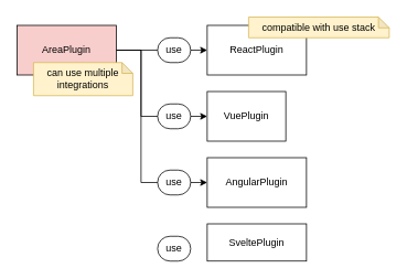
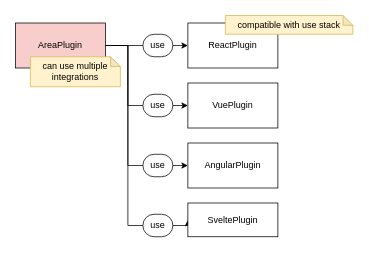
  <mxCell id="0" />
  <mxCell id="1" parent="0" />
  <mxCell id="2" style="edgeStyle=orthogonalEdgeStyle;rounded=0;orthogonalLoop=1;jettySize=auto;html=1;exitX=1;exitY=0.5;exitDx=0;exitDy=0;entryX=0;entryY=0.5;entryDx=0;entryDy=0;" parent="1" source="6" target="7" edge="1"><mxGeometry relative="1" as="geometry" /></mxCell>
  <mxCell id="3" style="edgeStyle=orthogonalEdgeStyle;rounded=0;orthogonalLoop=1;jettySize=auto;html=1;exitX=1;exitY=0.5;exitDx=0;exitDy=0;entryX=0;entryY=0.5;entryDx=0;entryDy=0;" parent="1" source="6" target="9" edge="1"><mxGeometry relative="1" as="geometry"><Array as="points"><mxPoint x="170" y="60" /><mxPoint x="170" y="140" /></Array></mxGeometry></mxCell>
  <mxCell id="4" style="edgeStyle=orthogonalEdgeStyle;rounded=0;orthogonalLoop=1;jettySize=auto;html=1;exitX=1;exitY=0.5;exitDx=0;exitDy=0;entryX=0;entryY=0.5;entryDx=0;entryDy=0;" parent="1" source="6" target="10" edge="1"><mxGeometry relative="1" as="geometry"><Array as="points"><mxPoint x="170" y="60" /><mxPoint x="170" y="220" /></Array></mxGeometry></mxCell>
+ <mxCell id="5" style="edgeStyle=orthogonalEdgeStyle;rounded=0;orthogonalLoop=1;jettySize=auto;html=1;exitX=1;exitY=0.5;exitDx=0;exitDy=0;entryX=0;entryY=0.5;entryDx=0;entryDy=0;" parent="1" source="6" target="11" edge="1"><mxGeometry relative="1" as="geometry"><Array as="points"><mxPoint x="170" y="60" /><mxPoint x="170" y="300" /></Array></mxGeometry></mxCell>
  <mxCell id="6" value="AreaPlugin" style="rounded=0;whiteSpace=wrap;html=1;fillColor=#f8cecc;" parent="1" vertex="1"><mxGeometry x="20" y="30" width="120" height="60" as="geometry" /></mxCell>
  <mxCell id="7" value="ReactPlugin" style="rounded=0;whiteSpace=wrap;html=1;" parent="1" vertex="1"><mxGeometry x="250" y="30" width="120" height="60" as="geometry" /></mxCell>
  <mxCell id="8" value="use" style="rounded=1;whiteSpace=wrap;html=1;arcSize=50;" parent="1" vertex="1"><mxGeometry x="190" y="45" width="40" height="30" as="geometry" /></mxCell>
- <mxCell id="9" value="VuePlugin" style="rounded=0;whiteSpace=wrap;html=1;" parent="1" vertex="1"><mxGeometry x="250" y="110" width="95" height="60" as="geometry" /></mxCell>
+ <mxCell id="9" value="VuePlugin" style="rounded=0;whiteSpace=wrap;html=1;" parent="1" vertex="1"><mxGeometry x="250" y="110" width="120" height="60" as="geometry" /></mxCell>
  <mxCell id="10" value="AngularPlugin" style="rounded=0;whiteSpace=wrap;html=1;" parent="1" vertex="1"><mxGeometry x="250" y="190" width="120" height="60" as="geometry" /></mxCell>
  <mxCell id="11" value="SveltePlugin" style="rounded=0;whiteSpace=wrap;html=1;" parent="1" vertex="1"><mxGeometry x="250" y="270" width="120" height="45" as="geometry" /></mxCell>
  <mxCell id="12" value="use" style="rounded=1;whiteSpace=wrap;html=1;arcSize=50;" parent="1" vertex="1"><mxGeometry x="190" y="125" width="40" height="30" as="geometry" /></mxCell>
  <mxCell id="13" value="use" style="rounded=1;whiteSpace=wrap;html=1;arcSize=50;" parent="1" vertex="1"><mxGeometry x="190" y="205" width="40" height="30" as="geometry" /></mxCell>
  <mxCell id="14" value="use" style="rounded=1;whiteSpace=wrap;html=1;arcSize=50;" parent="1" vertex="1"><mxGeometry x="190" y="285" width="40" height="30" as="geometry" /></mxCell>
  <mxCell id="15" value="compatible with use stack" style="shape=note;whiteSpace=wrap;html=1;backgroundOutline=1;darkOpacity=0.05;size=13;fillColor=#fff2cc;strokeColor=#d6b656;" vertex="1" parent="1"><mxGeometry x="300" y="20" width="170" height="25" as="geometry" /></mxCell>
  <mxCell id="16" value="can use multiple integrations" style="shape=note;whiteSpace=wrap;html=1;backgroundOutline=1;darkOpacity=0.05;size=13;fillColor=#fff2cc;strokeColor=#d6b656;" vertex="1" parent="1"><mxGeometry x="40" y="75" width="120" height="40" as="geometry" /></mxCell>
